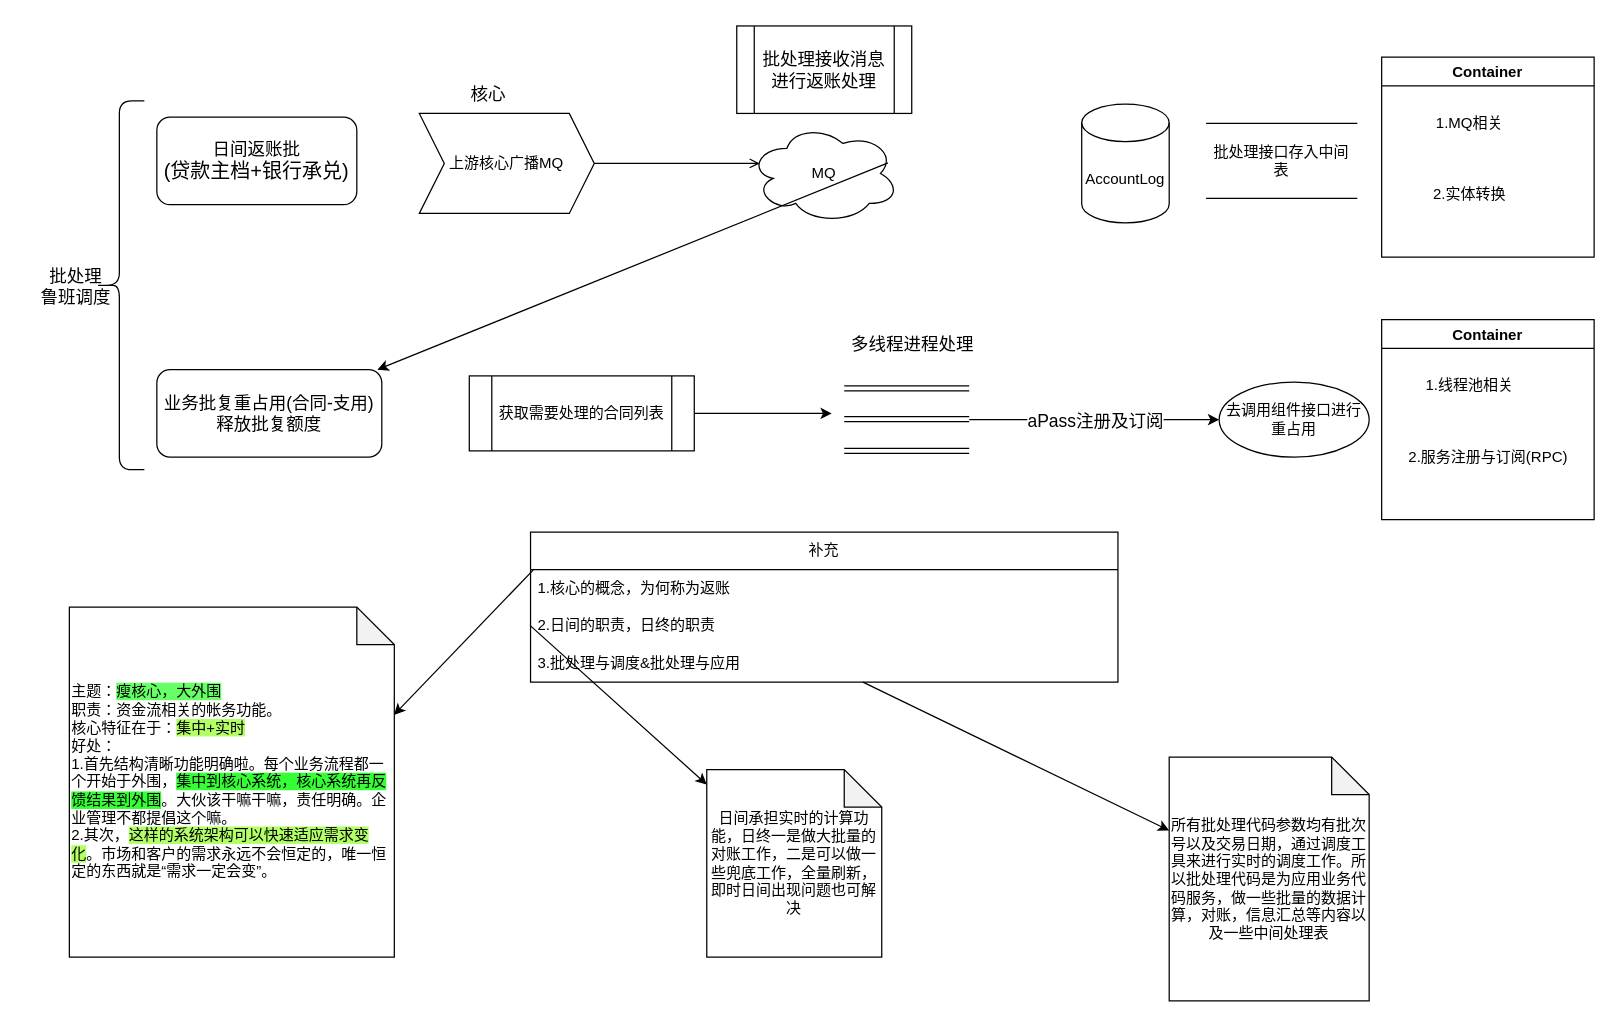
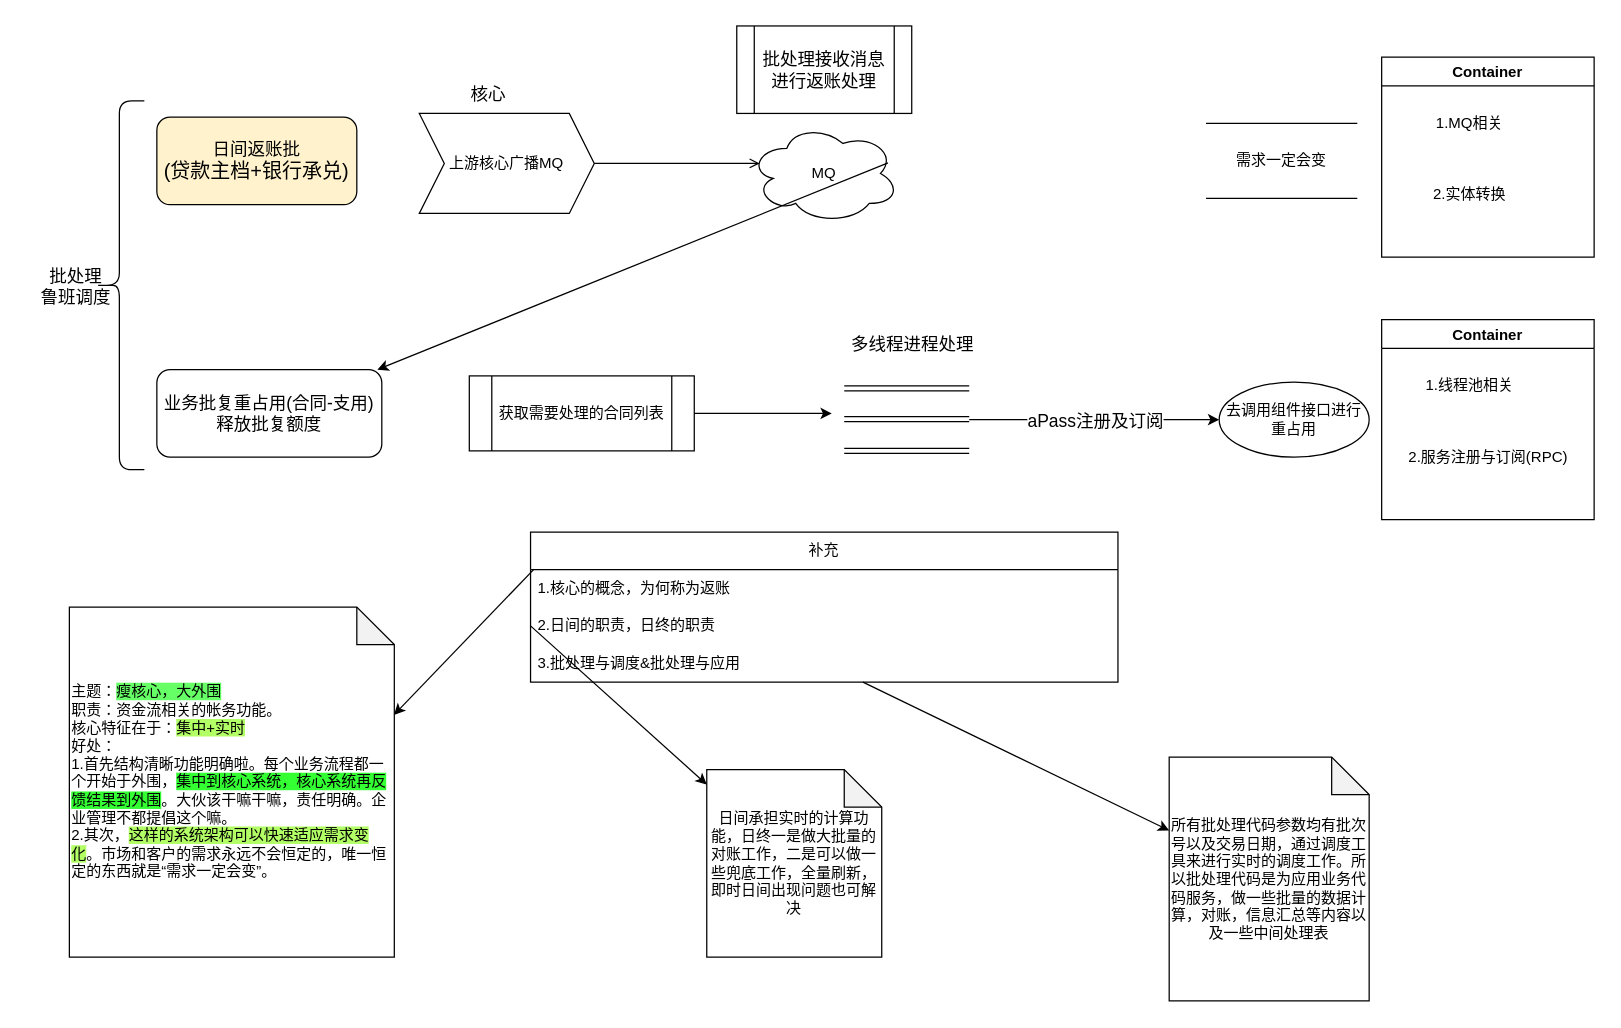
  <mxCell id="0" />
  <mxCell id="1" parent="0" />
  <mxCell id="2" value="上游核心广播MQ" style="shape=step;perimeter=stepPerimeter;whiteSpace=wrap;html=1;fixedSize=1;" parent="1" vertex="1"><mxGeometry x="335" y="90" width="140" height="80" as="geometry" /></mxCell>
- <mxCell id="3" value="&lt;font style=&quot;font-size: 14px;&quot;&gt;日间返账批&lt;/font&gt;&lt;div&gt;&lt;font size=&quot;3&quot;&gt;(贷款主档+银行承兑)&lt;/font&gt;&lt;/div&gt;" style="rounded=1;whiteSpace=wrap;html=1;" parent="1" vertex="1"><mxGeometry x="125" y="93" width="160" height="70" as="geometry" /></mxCell>
- <mxCell id="4" value="AccountLog" style="shape=cylinder3;whiteSpace=wrap;html=1;boundedLbl=1;backgroundOutline=1;size=15;" parent="1" vertex="1"><mxGeometry x="865" y="82.5" width="70" height="95" as="geometry" /></mxCell>
+ <mxCell id="3" value="&lt;font style=&quot;font-size: 14px;&quot;&gt;日间返账批&lt;/font&gt;&lt;div&gt;&lt;font size=&quot;3&quot;&gt;(贷款主档+银行承兑)&lt;/font&gt;&lt;/div&gt;" style="rounded=1;whiteSpace=wrap;html=1;fillColor=#fff2cc;" parent="1" vertex="1"><mxGeometry x="125" y="93" width="160" height="70" as="geometry" /></mxCell>
  <mxCell id="5" value="&lt;font style=&quot;font-size: 14px;&quot;&gt;批处理接收消息进行返账处理&lt;/font&gt;" style="shape=process;whiteSpace=wrap;html=1;backgroundOutline=1;" parent="1" vertex="1"><mxGeometry x="589" y="20" width="140" height="70" as="geometry" /></mxCell>
  <mxCell id="6" value="MQ" style="ellipse;shape=cloud;whiteSpace=wrap;html=1;" parent="1" vertex="1"><mxGeometry x="599" y="98" width="120" height="80" as="geometry" /></mxCell>
  <mxCell id="7" value="" style="endArrow=open;html=1;rounded=0;exitX=1;exitY=0.5;exitDx=0;exitDy=0;entryX=0.07;entryY=0.4;entryDx=0;entryDy=0;entryPerimeter=0;" parent="1" source="2" target="6" edge="1"><mxGeometry width="50" height="50" relative="1" as="geometry"><mxPoint x="545" y="245" as="sourcePoint" /><mxPoint x="595" y="195" as="targetPoint" /></mxGeometry></mxCell>
  <mxCell id="8" value="" style="endArrow=classic;html=1;rounded=0;exitX=0.925;exitY=0.395;exitDx=0;exitDy=0;exitPerimeter=0;" parent="1" source="6" target="12" edge="1"><mxGeometry width="50" height="50" relative="1" as="geometry"><mxPoint x="755" y="235" as="sourcePoint" /><mxPoint x="805" y="185" as="targetPoint" /></mxGeometry></mxCell>
  <mxCell id="9" value="Container" style="swimlane;" parent="1" vertex="1"><mxGeometry x="1105" y="45" width="170" height="160" as="geometry" /></mxCell>
  <mxCell id="10" value="2.实体转换" style="text;html=1;align=center;verticalAlign=middle;resizable=0;points=[];autosize=1;strokeColor=none;fillColor=none;" parent="9" vertex="1"><mxGeometry x="30" y="95" width="80" height="30" as="geometry" /></mxCell>
  <mxCell id="11" value="1.MQ相关" style="text;html=1;align=center;verticalAlign=middle;resizable=0;points=[];autosize=1;strokeColor=none;fillColor=none;" parent="9" vertex="1"><mxGeometry x="30" y="37.5" width="80" height="30" as="geometry" /></mxCell>
  <mxCell id="12" value="&lt;div&gt;&lt;span style=&quot;font-size: 14px;&quot;&gt;业务批复重占用(合同-支用)&lt;br&gt;释放批复额度&lt;/span&gt;&lt;/div&gt;" style="rounded=1;whiteSpace=wrap;html=1;" parent="1" vertex="1"><mxGeometry x="125" y="295" width="180" height="70" as="geometry" /></mxCell>
  <mxCell id="13" value="&lt;font style=&quot;font-size: 14px;&quot;&gt;核心&lt;/font&gt;" style="text;html=1;align=center;verticalAlign=middle;resizable=0;points=[];autosize=1;strokeColor=none;fillColor=none;" parent="1" vertex="1"><mxGeometry x="365" y="60" width="50" height="30" as="geometry" /></mxCell>
- <mxCell id="14" value="批处理接口存入中间表" style="shape=partialRectangle;whiteSpace=wrap;html=1;left=0;right=0;fillColor=none;" parent="1" vertex="1"><mxGeometry x="965" y="98" width="120" height="60" as="geometry" /></mxCell>
+ <mxCell id="14" value="需求一定会变" style="shape=partialRectangle;whiteSpace=wrap;html=1;left=0;right=0;fillColor=none;" parent="1" vertex="1"><mxGeometry x="965" y="98" width="120" height="60" as="geometry" /></mxCell>
  <mxCell id="15" value="获取需要处理的合同列表" style="shape=process;whiteSpace=wrap;html=1;backgroundOutline=1;" parent="1" vertex="1"><mxGeometry x="375" y="300" width="180" height="60" as="geometry" /></mxCell>
  <mxCell id="16" value="" style="group" parent="1" vertex="1" connectable="0"><mxGeometry x="675" y="260" width="110" height="100" as="geometry" /></mxCell>
  <mxCell id="17" value="" style="shape=link;html=1;rounded=0;" parent="16" edge="1"><mxGeometry width="100" relative="1" as="geometry"><mxPoint y="50" as="sourcePoint" /><mxPoint x="100" y="50" as="targetPoint" /></mxGeometry></mxCell>
  <mxCell id="18" value="" style="shape=link;html=1;rounded=0;" parent="16" edge="1"><mxGeometry width="100" relative="1" as="geometry"><mxPoint y="74.5" as="sourcePoint" /><mxPoint x="100" y="74.5" as="targetPoint" /></mxGeometry></mxCell>
  <mxCell id="19" value="" style="shape=link;html=1;rounded=0;" parent="16" edge="1"><mxGeometry width="100" relative="1" as="geometry"><mxPoint y="100" as="sourcePoint" /><mxPoint x="100" y="100" as="targetPoint" /></mxGeometry></mxCell>
  <mxCell id="20" value="&lt;font style=&quot;font-size: 14px;&quot;&gt;多线程进程处理&lt;/font&gt;" style="text;html=1;align=center;verticalAlign=middle;whiteSpace=wrap;rounded=0;" parent="16" vertex="1"><mxGeometry width="110" height="30" as="geometry" /></mxCell>
  <mxCell id="21" value="" style="endArrow=classic;html=1;rounded=0;exitX=1;exitY=0.5;exitDx=0;exitDy=0;" parent="1" source="15" edge="1"><mxGeometry width="50" height="50" relative="1" as="geometry"><mxPoint x="605" y="355" as="sourcePoint" /><mxPoint x="665" y="330" as="targetPoint" /></mxGeometry></mxCell>
  <mxCell id="22" value="去调用组件接口进行重占用" style="ellipse;whiteSpace=wrap;html=1;" parent="1" vertex="1"><mxGeometry x="975" y="305" width="120" height="60" as="geometry" /></mxCell>
  <mxCell id="23" value="" style="endArrow=classic;html=1;rounded=0;" parent="1" target="22" edge="1"><mxGeometry relative="1" as="geometry"><mxPoint x="775" y="335" as="sourcePoint" /><mxPoint x="925" y="325" as="targetPoint" /></mxGeometry></mxCell>
  <mxCell id="24" value="&lt;font style=&quot;font-size: 14px;&quot;&gt;aPass注册及订阅&lt;/font&gt;" style="edgeLabel;resizable=0;html=1;;align=center;verticalAlign=middle;" parent="23" connectable="0" vertex="1"><mxGeometry relative="1" as="geometry" /></mxCell>
  <mxCell id="25" value="Container" style="swimlane;" parent="1" vertex="1"><mxGeometry x="1105" y="255" width="170" height="160" as="geometry" /></mxCell>
  <mxCell id="26" value="2.服务注册与订阅(RPC)" style="text;html=1;align=center;verticalAlign=middle;resizable=0;points=[];autosize=1;strokeColor=none;fillColor=none;" parent="25" vertex="1"><mxGeometry x="10" y="95" width="150" height="30" as="geometry" /></mxCell>
  <mxCell id="27" value="1.线程池相关" style="text;html=1;align=center;verticalAlign=middle;resizable=0;points=[];autosize=1;strokeColor=none;fillColor=none;" parent="25" vertex="1"><mxGeometry x="25" y="37.5" width="90" height="30" as="geometry" /></mxCell>
  <mxCell id="28" value="补充" style="swimlane;fontStyle=0;childLayout=stackLayout;horizontal=1;startSize=30;horizontalStack=0;resizeParent=1;resizeParentMax=0;resizeLast=0;collapsible=1;marginBottom=0;whiteSpace=wrap;html=1;" parent="1" vertex="1"><mxGeometry x="424" y="425" width="470" height="120" as="geometry" /></mxCell>
  <mxCell id="29" value="1.核心的概念，为何称为返账" style="text;strokeColor=none;fillColor=none;align=left;verticalAlign=middle;spacingLeft=4;spacingRight=4;overflow=hidden;points=[[0,0.5],[1,0.5]];portConstraint=eastwest;rotatable=0;whiteSpace=wrap;html=1;" parent="28" vertex="1"><mxGeometry y="30" width="470" height="30" as="geometry" /></mxCell>
  <mxCell id="30" value="2.日间的职责，日终的职责" style="text;strokeColor=none;fillColor=none;align=left;verticalAlign=middle;spacingLeft=4;spacingRight=4;overflow=hidden;points=[[0,0.5],[1,0.5]];portConstraint=eastwest;rotatable=0;whiteSpace=wrap;html=1;" parent="28" vertex="1"><mxGeometry y="60" width="470" height="30" as="geometry" /></mxCell>
  <mxCell id="31" value="3.批处理与调度&amp;amp;批处理与应用" style="text;strokeColor=none;fillColor=none;align=left;verticalAlign=middle;spacingLeft=4;spacingRight=4;overflow=hidden;points=[[0,0.5],[1,0.5]];portConstraint=eastwest;rotatable=0;whiteSpace=wrap;html=1;" parent="28" vertex="1"><mxGeometry y="90" width="470" height="30" as="geometry" /></mxCell>
  <mxCell id="32" value="" style="shape=curlyBracket;whiteSpace=wrap;html=1;rounded=1;labelPosition=left;verticalLabelPosition=middle;align=right;verticalAlign=middle;" parent="1" vertex="1"><mxGeometry x="75" y="80" width="40" height="295" as="geometry" /></mxCell>
  <mxCell id="33" value="&lt;font style=&quot;font-size: 14px;&quot;&gt;批处理&lt;br&gt;鲁班调度&lt;/font&gt;" style="text;html=1;align=center;verticalAlign=middle;resizable=0;points=[];autosize=1;strokeColor=none;fillColor=none;" parent="1" vertex="1"><mxGeometry x="20" y="202.5" width="80" height="50" as="geometry" /></mxCell>
  <mxCell id="34" value="主题：&lt;span style=&quot;background-color: rgb(102, 255, 102);&quot;&gt;瘦核心，大外围&lt;/span&gt;&lt;div&gt;职责：资金流相关的帐务功能。&lt;/div&gt;&lt;div&gt;核心特征在于：&lt;span style=&quot;background-color: rgb(179, 255, 102);&quot;&gt;集中+实时&lt;/span&gt;&lt;/div&gt;&lt;div&gt;&lt;span style=&quot;background-color: initial;&quot;&gt;好处：&lt;/span&gt;&lt;/div&gt;&lt;div&gt;&lt;span style=&quot;background-color: initial;&quot;&gt;1.首先结构清晰功能明确啦。每个业务流程都一个开始于外围，&lt;/span&gt;&lt;span style=&quot;background-color: rgb(51, 255, 51);&quot;&gt;集中到核心系统，核心系统再反馈结果到外围&lt;/span&gt;&lt;span style=&quot;background-color: initial;&quot;&gt;。大伙该干嘛干嘛，责任明确。企业管理不都提倡这个嘛。&lt;/span&gt;&lt;div&gt;2.其次，&lt;span style=&quot;background-color: rgb(179, 255, 102);&quot;&gt;这样的系统架构可以快速适应需求变化&lt;/span&gt;。市场和客户的需求永远不会恒定的，唯一恒定的东西就是“需求一定会变”。&lt;/div&gt;&lt;/div&gt;" style="shape=note;whiteSpace=wrap;html=1;backgroundOutline=1;darkOpacity=0.05;align=left;" vertex="1" parent="1"><mxGeometry x="55" y="485" width="260" height="280" as="geometry" /></mxCell>
  <mxCell id="35" value="日间承担实时的计算功能，日终一是做大批量的对账工作，二是可以做一些兜底工作，全量刷新，即时日间出现问题也可解决" style="shape=note;whiteSpace=wrap;html=1;backgroundOutline=1;darkOpacity=0.05;" vertex="1" parent="1"><mxGeometry x="565" y="615" width="140" height="150" as="geometry" /></mxCell>
  <mxCell id="36" value="所有批处理代码参数均有批次号以及交易日期，通过调度工具来进行实时的调度工作。所以批处理代码是为应用业务代码服务，做一些批量的数据计算，对账，信息汇总等内容以及一些中间处理表" style="shape=note;whiteSpace=wrap;html=1;backgroundOutline=1;darkOpacity=0.05;" vertex="1" parent="1"><mxGeometry x="935" y="605" width="160" height="195" as="geometry" /></mxCell>
  <mxCell id="37" value="" style="endArrow=classic;html=1;rounded=0;exitX=0.006;exitY=-0.014;exitDx=0;exitDy=0;exitPerimeter=0;entryX=0.999;entryY=0.308;entryDx=0;entryDy=0;entryPerimeter=0;" edge="1" parent="1" source="29" target="34"><mxGeometry width="50" height="50" relative="1" as="geometry"><mxPoint x="375" y="725" as="sourcePoint" /><mxPoint x="425" y="675" as="targetPoint" /></mxGeometry></mxCell>
  <mxCell id="38" value="" style="endArrow=classic;html=1;rounded=0;exitX=0;exitY=0.5;exitDx=0;exitDy=0;" edge="1" parent="1" source="30" target="35"><mxGeometry width="50" height="50" relative="1" as="geometry"><mxPoint x="435" y="725" as="sourcePoint" /><mxPoint x="485" y="675" as="targetPoint" /></mxGeometry></mxCell>
  <mxCell id="39" value="" style="endArrow=classic;html=1;rounded=0;" edge="1" parent="1" source="31" target="36"><mxGeometry width="50" height="50" relative="1" as="geometry"><mxPoint x="835" y="625" as="sourcePoint" /><mxPoint x="885" y="575" as="targetPoint" /></mxGeometry></mxCell>
